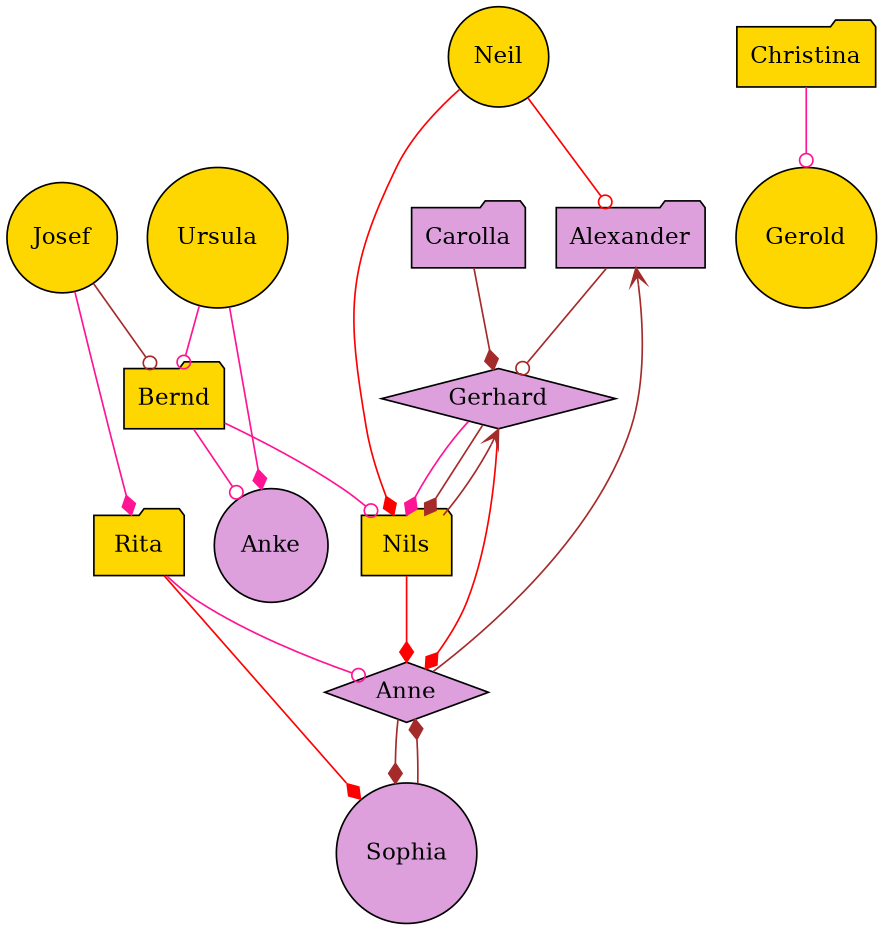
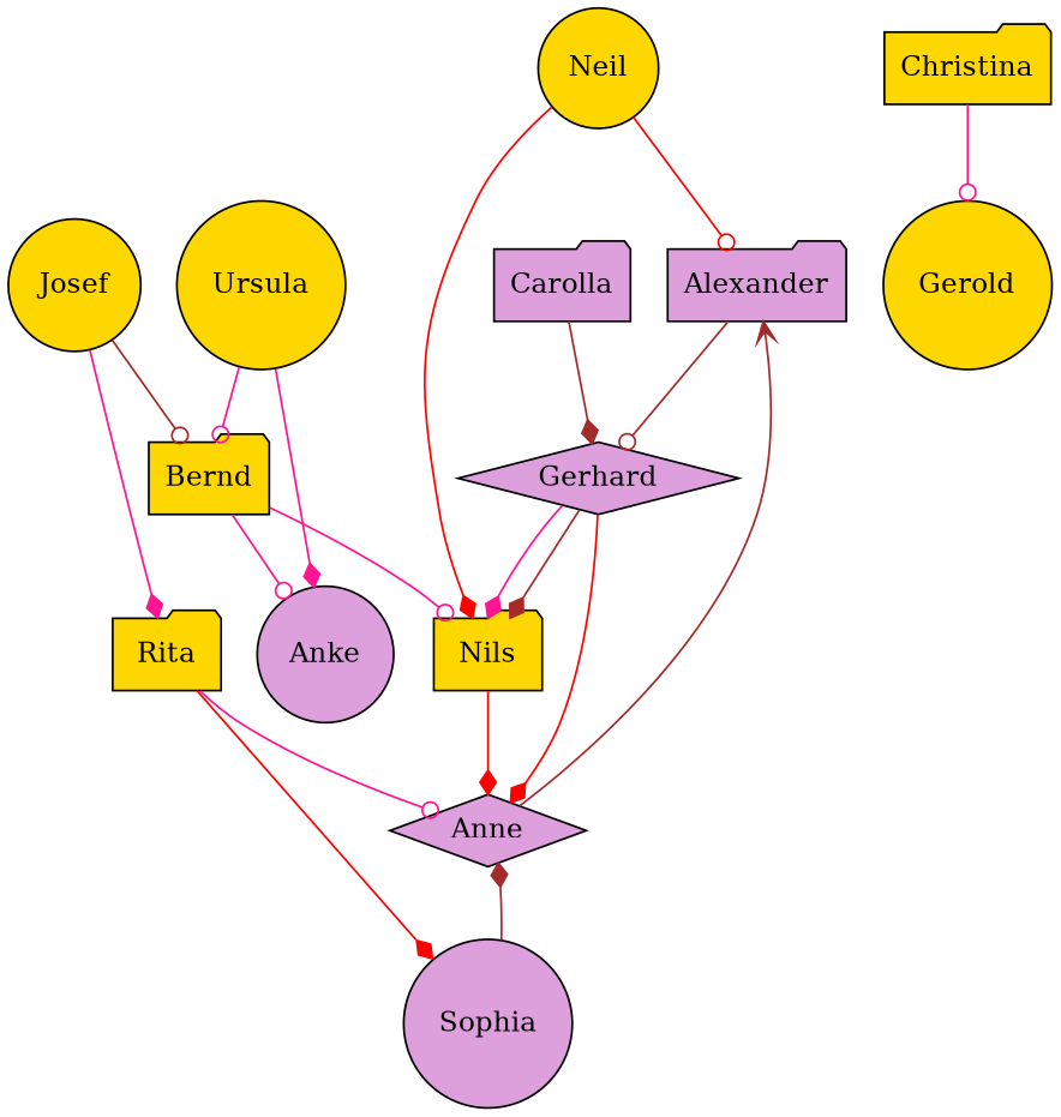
  digraph {
    rankdir=TB
    node [fillcolor=gold shape=folder style=filled]
    edge [arrowhead=diamond color=brown]
    Alexander [fillcolor=plum]
    Gerhard [fillcolor=plum shape=diamond]
    Nils
    Anne [fillcolor=plum shape=diamond]
    Sophia [fillcolor=plum shape=circle]
    Carolla [fillcolor=plum]
    Josef [shape=circle]
    Rita
    Bernd
    Anke [fillcolor=plum shape=circle]
    Ursula [shape=circle]
    Gerold [shape=circle]
    Christina
    Neil [shape=circle]
    Alexander -> Gerhard [arrowhead=odot]
    Gerhard -> Nils [color=deeppink]
    Gerhard -> Nils
    Gerhard -> Anne [color=red]
-   Nils -> Gerhard [arrowhead=vee]
    Nils -> Anne [color=red]
    Anne -> Alexander [arrowhead=vee]
-   Anne -> Sophia
    Sophia -> Anne
    Carolla -> Gerhard
    Josef -> Rita [color=deeppink]
    Josef -> Bernd [arrowhead=odot]
    Rita -> Anne [arrowhead=odot color=deeppink]
    Rita -> Sophia [color=red]
    Bernd -> Nils [arrowhead=odot color=deeppink]
    Bernd -> Anke [arrowhead=odot color=deeppink]
    Ursula -> Bernd [arrowhead=odot color=deeppink]
    Ursula -> Anke [color=deeppink]
    Christina -> Gerold [arrowhead=odot color=deeppink]
    Neil -> Alexander [arrowhead=odot color=red]
    Neil -> Nils [color=red]
  }
